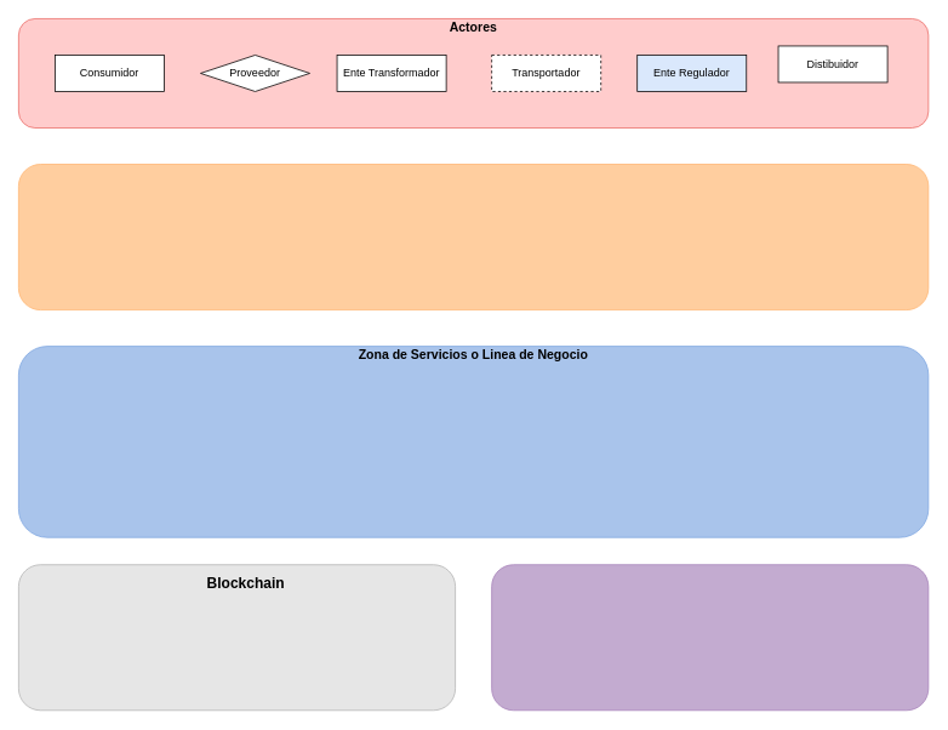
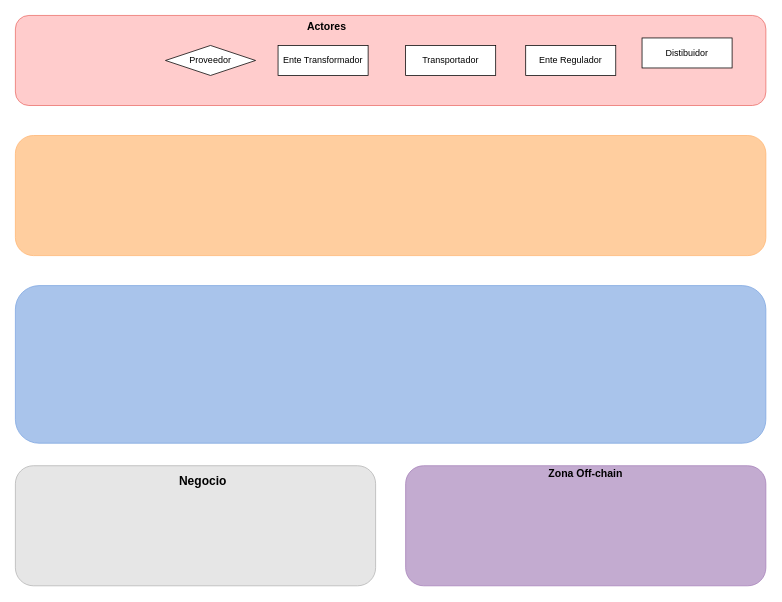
  <mxCell id="0" />
  <mxCell id="1" parent="0" />
  <mxCell id="2" value="" parent="1" vertex="1" style="rounded=1;whiteSpace=wrap;html=1;fillColor=#FFCCCC;strokeColor=#EA6B66;"><mxGeometry as="geometry" height="120" width="1000" y="20" x="20" /></mxCell>
- <mxCell id="3" value="&lt;b&gt;&lt;font style=&quot;font-size: 14px&quot;&gt;Actores&lt;/font&gt;&lt;/b&gt;" parent="1" vertex="1" style="text;html=1;strokeColor=none;fillColor=none;align=center;verticalAlign=middle;whiteSpace=wrap;rounded=0;"><mxGeometry as="geometry" height="20" width="40" y="20" x="500" /></mxCell>
- <mxCell id="4" value="Consumidor" parent="1" vertex="1" style="rounded=0;whiteSpace=wrap;html=1;strokeColor=#000000;fillColor=#FFFFFF;"><mxGeometry as="geometry" height="40" width="120" y="60" x="60" /></mxCell>
+ <mxCell id="3" value="&lt;b&gt;&lt;font style=&quot;font-size: 14px&quot;&gt;Actores&lt;/font&gt;&lt;/b&gt;" parent="1" vertex="1" style="text;html=1;strokeColor=none;fillColor=none;align=center;verticalAlign=middle;whiteSpace=wrap;rounded=0;"><mxGeometry x="415" y="25" as="geometry" height="20" width="40" /></mxCell>
  <mxCell id="5" value="Proveedor" parent="1" vertex="1" style="rhombus;whiteSpace=wrap;html=1;strokeColor=#000000;fillColor=#FFFFFF;"><mxGeometry as="geometry" height="40" width="120" y="60" x="220" /></mxCell>
  <mxCell id="6" value="Ente Transformador" parent="1" vertex="1" style="rounded=0;whiteSpace=wrap;html=1;strokeColor=#000000;fillColor=#FFFFFF;"><mxGeometry x="370" y="60" as="geometry" height="40" width="120" /></mxCell>
- <mxCell id="7" value="Transportador" parent="1" vertex="1" style="rounded=0;whiteSpace=wrap;html=1;strokeColor=#000000;fillColor=#FFFFFF;dashed=1;"><mxGeometry as="geometry" height="40" width="120" y="60" x="540" /></mxCell>
- <mxCell id="8" value="Ente Regulador" parent="1" vertex="1" style="rounded=0;whiteSpace=wrap;html=1;strokeColor=#000000;fillColor=#dae8fc;"><mxGeometry as="geometry" height="40" width="120" y="60" x="700" /></mxCell>
+ <mxCell id="7" value="Transportador" parent="1" vertex="1" style="rounded=0;whiteSpace=wrap;html=1;strokeColor=#000000;fillColor=#FFFFFF;"><mxGeometry as="geometry" height="40" width="120" y="60" x="540" /></mxCell>
+ <mxCell id="8" value="Ente Regulador" parent="1" vertex="1" style="rounded=0;whiteSpace=wrap;html=1;strokeColor=#000000;fillColor=#FFFFFF;"><mxGeometry as="geometry" height="40" width="120" y="60" x="700" /></mxCell>
  <mxCell id="9" value="Distibuidor" parent="1" vertex="1" style="rounded=0;whiteSpace=wrap;html=1;strokeColor=#000000;fillColor=#FFFFFF;"><mxGeometry x="855" y="50" as="geometry" height="40" width="120" /></mxCell>
  <mxCell id="10" value="" parent="1" vertex="1" style="rounded=1;whiteSpace=wrap;html=1;fillColor=#FFCE9F;strokeColor=#FFB570;"><mxGeometry as="geometry" height="160" width="1000" y="180" x="20" /></mxCell>
  <mxCell id="11" value="" parent="1" vertex="1" style="rounded=1;whiteSpace=wrap;html=1;fillColor=#A9C4EB;strokeColor=#7EA6E0;"><mxGeometry as="geometry" height="210" width="1000" y="380" x="20" /></mxCell>
- <mxCell id="12" value="&lt;font style=&quot;font-size: 14px&quot;&gt;&lt;b&gt;Zona de Servicios o Linea de Negocio&lt;/b&gt;&lt;/font&gt;" parent="1" vertex="1" style="text;html=1;strokeColor=none;fillColor=none;align=center;verticalAlign=middle;whiteSpace=wrap;rounded=0;"><mxGeometry as="geometry" height="20" width="260" y="380" x="390" /></mxCell>
  <mxCell id="13" value="" parent="1" vertex="1" style="rounded=1;whiteSpace=wrap;html=1;fillColor=#E6E6E6;strokeColor=#B3B3B3;"><mxGeometry as="geometry" height="160" width="480" y="620" x="20" /></mxCell>
  <mxCell id="14" value="" parent="1" vertex="1" style="rounded=1;whiteSpace=wrap;html=1;fillColor=#C3ABD0;strokeColor=#A680B8;"><mxGeometry as="geometry" height="160" width="480" y="620" x="540" /></mxCell>
- <mxCell id="15" value="&lt;b&gt;&lt;font size=&quot;3&quot;&gt;Blockchain&lt;/font&gt;&lt;/b&gt;" parent="1" vertex="1" style="text;html=1;strokeColor=none;fillColor=none;align=center;verticalAlign=middle;whiteSpace=wrap;rounded=0;"><mxGeometry as="geometry" height="20" width="120" y="630" x="210" /></mxCell>
+ <mxCell id="15" value="&lt;b&gt;&lt;font size=&quot;3&quot;&gt;Negocio&lt;/font&gt;&lt;/b&gt;" parent="1" vertex="1" style="text;html=1;strokeColor=none;fillColor=none;align=center;verticalAlign=middle;whiteSpace=wrap;rounded=0;"><mxGeometry as="geometry" height="20" width="120" y="630" x="210" /></mxCell>
+ <mxCell id="16" value="&lt;font style=&quot;font-size: 14px&quot;&gt;&lt;b&gt;Z&lt;/b&gt;&lt;/font&gt;&lt;font style=&quot;font-size: 14px&quot;&gt;&lt;b&gt;ona Off-chain&lt;/b&gt;&lt;br&gt;&lt;/font&gt;" parent="1" vertex="1" style="text;html=1;strokeColor=none;fillColor=none;align=center;verticalAlign=middle;whiteSpace=wrap;rounded=0;"><mxGeometry as="geometry" height="20" width="120" y="620" x="720" /></mxCell>
